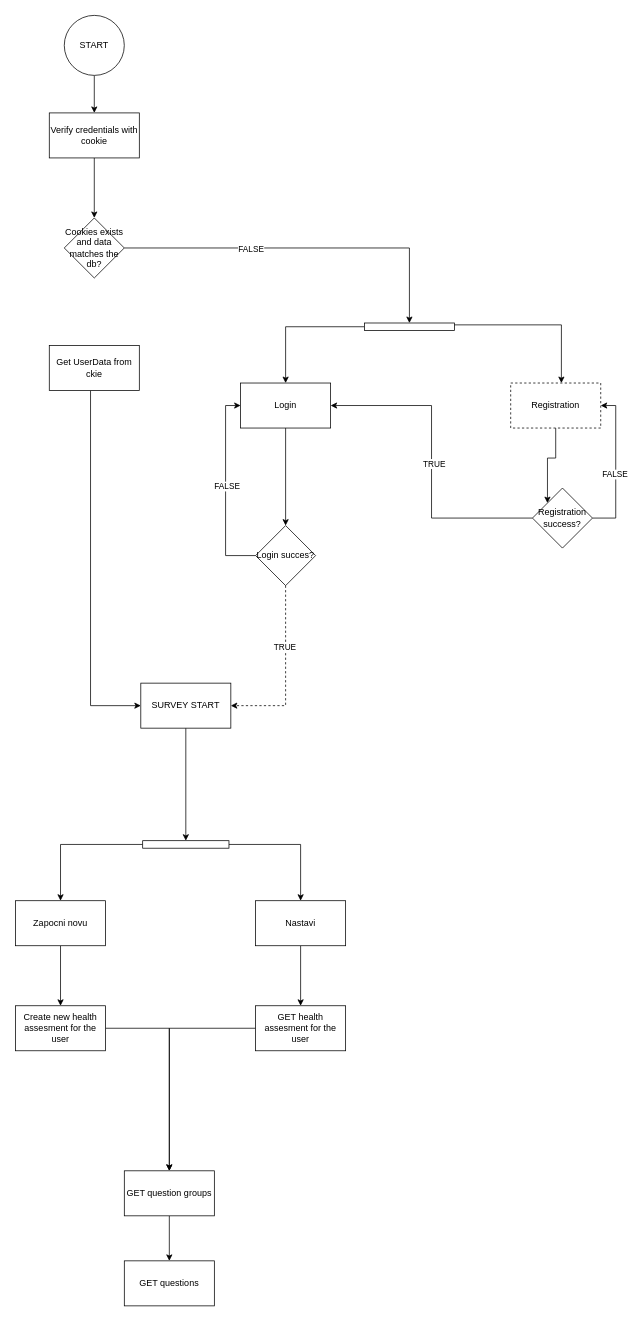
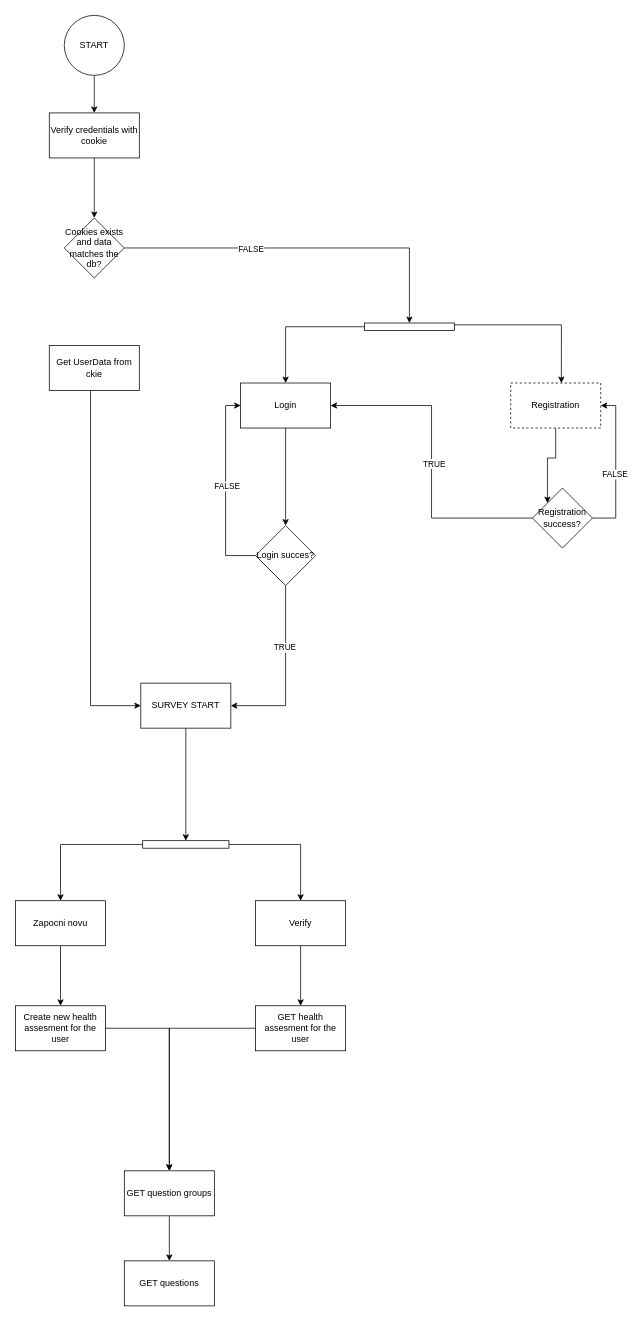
  <mxCell id="0" />
  <mxCell id="1" parent="0" />
  <mxCell id="2" style="edgeStyle=orthogonalEdgeStyle;rounded=0;orthogonalLoop=1;jettySize=auto;html=1;entryX=0.5;entryY=0;entryDx=0;entryDy=0;" edge="1" parent="1" source="3" target="18"><mxGeometry relative="1" as="geometry" /></mxCell>
  <mxCell id="3" value="START" style="ellipse;whiteSpace=wrap;html=1;aspect=fixed;" vertex="1" parent="1"><mxGeometry x="85" y="20" width="80" height="80" as="geometry" /></mxCell>
  <mxCell id="4" style="edgeStyle=orthogonalEdgeStyle;rounded=0;orthogonalLoop=1;jettySize=auto;html=1;entryX=0.5;entryY=0;entryDx=0;entryDy=0;" edge="1" parent="1" source="5" target="37"><mxGeometry relative="1" as="geometry" /></mxCell>
  <mxCell id="5" value="Login" style="rounded=0;whiteSpace=wrap;html=1;" vertex="1" parent="1"><mxGeometry x="320" y="510" width="120" height="60" as="geometry" /></mxCell>
  <mxCell id="6" style="edgeStyle=orthogonalEdgeStyle;rounded=0;orthogonalLoop=1;jettySize=auto;html=1;entryX=0;entryY=0;entryDx=0;entryDy=0;" edge="1" parent="1" source="7" target="16"><mxGeometry relative="1" as="geometry" /></mxCell>
  <mxCell id="7" value="Registration" style="rounded=0;whiteSpace=wrap;html=1;dashed=1;" vertex="1" parent="1"><mxGeometry x="680" y="510" width="120" height="60" as="geometry" /></mxCell>
  <mxCell id="8" style="edgeStyle=orthogonalEdgeStyle;rounded=0;orthogonalLoop=1;jettySize=auto;html=1;entryX=0.5;entryY=0;entryDx=0;entryDy=0;" edge="1" parent="1" source="9" target="5"><mxGeometry relative="1" as="geometry" /></mxCell>
  <mxCell id="9" value="" style="rounded=0;whiteSpace=wrap;html=1;" vertex="1" parent="1"><mxGeometry x="485" y="430" width="120" height="10" as="geometry" /></mxCell>
  <mxCell id="10" style="edgeStyle=orthogonalEdgeStyle;rounded=0;orthogonalLoop=1;jettySize=auto;html=1;exitX=1;exitY=0.25;exitDx=0;exitDy=0;entryX=0.563;entryY=0;entryDx=0;entryDy=0;entryPerimeter=0;" edge="1" parent="1" source="9" target="7"><mxGeometry relative="1" as="geometry" /></mxCell>
  <mxCell id="11" style="edgeStyle=orthogonalEdgeStyle;rounded=0;orthogonalLoop=1;jettySize=auto;html=1;entryX=1;entryY=0.5;entryDx=0;entryDy=0;" edge="1" parent="1" source="16" target="5"><mxGeometry relative="1" as="geometry" /></mxCell>
  <mxCell id="12" value="YES" style="edgeLabel;html=1;align=center;verticalAlign=middle;resizable=0;points=[];" vertex="1" connectable="0" parent="11"><mxGeometry x="-0.011" y="-2" relative="1" as="geometry"><mxPoint as="offset" /></mxGeometry></mxCell>
  <mxCell id="13" value="TRUE" style="edgeLabel;html=1;align=center;verticalAlign=middle;resizable=0;points=[];" vertex="1" connectable="0" parent="11"><mxGeometry x="-0.011" y="-3" relative="1" as="geometry"><mxPoint as="offset" /></mxGeometry></mxCell>
  <mxCell id="14" style="edgeStyle=orthogonalEdgeStyle;rounded=0;orthogonalLoop=1;jettySize=auto;html=1;entryX=1;entryY=0.5;entryDx=0;entryDy=0;" edge="1" parent="1" source="16" target="7"><mxGeometry relative="1" as="geometry"><Array as="points"><mxPoint x="820" y="690" /><mxPoint x="820" y="540" /></Array></mxGeometry></mxCell>
  <mxCell id="15" value="FALSE" style="edgeLabel;html=1;align=center;verticalAlign=middle;resizable=0;points=[];" vertex="1" connectable="0" parent="14"><mxGeometry x="-0.106" y="2" relative="1" as="geometry"><mxPoint as="offset" /></mxGeometry></mxCell>
  <mxCell id="16" value="Registration success?" style="rhombus;whiteSpace=wrap;html=1;" vertex="1" parent="1"><mxGeometry x="709" y="650" width="80" height="80" as="geometry" /></mxCell>
  <mxCell id="17" style="edgeStyle=orthogonalEdgeStyle;rounded=0;orthogonalLoop=1;jettySize=auto;html=1;entryX=0.5;entryY=0;entryDx=0;entryDy=0;" edge="1" parent="1" source="18" target="21"><mxGeometry relative="1" as="geometry" /></mxCell>
  <mxCell id="18" value="Verify credentials with cookie" style="rounded=0;whiteSpace=wrap;html=1;" vertex="1" parent="1"><mxGeometry x="65" y="150" width="120" height="60" as="geometry" /></mxCell>
  <mxCell id="19" style="edgeStyle=orthogonalEdgeStyle;rounded=0;orthogonalLoop=1;jettySize=auto;html=1;entryX=0.5;entryY=0;entryDx=0;entryDy=0;" edge="1" parent="1" source="21" target="9"><mxGeometry relative="1" as="geometry"><mxPoint x="420" y="330" as="targetPoint" /></mxGeometry></mxCell>
  <mxCell id="20" value="FALSE" style="edgeLabel;html=1;align=center;verticalAlign=middle;resizable=0;points=[];" vertex="1" connectable="0" parent="19"><mxGeometry x="-0.302" y="-1" relative="1" as="geometry"><mxPoint as="offset" /></mxGeometry></mxCell>
  <mxCell id="21" value="Cookies exists and data matches the db?" style="rhombus;whiteSpace=wrap;html=1;" vertex="1" parent="1"><mxGeometry x="85" y="290" width="80" height="80" as="geometry" /></mxCell>
  <mxCell id="22" style="edgeStyle=orthogonalEdgeStyle;rounded=0;orthogonalLoop=1;jettySize=auto;html=1;entryX=0;entryY=0.5;entryDx=0;entryDy=0;" edge="1" parent="1" source="23" target="32"><mxGeometry relative="1" as="geometry"><Array as="points"><mxPoint x="120" y="940" /></Array></mxGeometry></mxCell>
  <mxCell id="23" value="Get UserData from ckie" style="rounded=0;whiteSpace=wrap;html=1;" vertex="1" parent="1"><mxGeometry x="65" y="460" width="120" height="60" as="geometry" /></mxCell>
  <mxCell id="24" style="edgeStyle=orthogonalEdgeStyle;rounded=0;orthogonalLoop=1;jettySize=auto;html=1;entryX=0.5;entryY=0;entryDx=0;entryDy=0;" edge="1" parent="1" source="26" target="28"><mxGeometry relative="1" as="geometry" /></mxCell>
  <mxCell id="25" style="edgeStyle=orthogonalEdgeStyle;rounded=0;orthogonalLoop=1;jettySize=auto;html=1;entryX=0.5;entryY=0;entryDx=0;entryDy=0;" edge="1" parent="1" source="26" target="30"><mxGeometry relative="1" as="geometry" /></mxCell>
  <mxCell id="26" value="" style="rounded=0;whiteSpace=wrap;html=1;" vertex="1" parent="1"><mxGeometry x="189.5" y="1120" width="115" height="10" as="geometry" /></mxCell>
  <mxCell id="27" value="" style="edgeStyle=orthogonalEdgeStyle;rounded=0;orthogonalLoop=1;jettySize=auto;html=1;" edge="1" parent="1" source="28" target="44"><mxGeometry relative="1" as="geometry" /></mxCell>
  <mxCell id="28" value="Zapocni novu" style="rounded=0;whiteSpace=wrap;html=1;" vertex="1" parent="1"><mxGeometry x="20" y="1200" width="120" height="60" as="geometry" /></mxCell>
  <mxCell id="29" style="edgeStyle=orthogonalEdgeStyle;rounded=0;orthogonalLoop=1;jettySize=auto;html=1;entryX=0.5;entryY=0;entryDx=0;entryDy=0;" edge="1" parent="1" source="30" target="42"><mxGeometry relative="1" as="geometry" /></mxCell>
- <mxCell id="30" value="Nastavi" style="rounded=0;whiteSpace=wrap;html=1;" vertex="1" parent="1"><mxGeometry x="340" y="1200" width="120" height="60" as="geometry" /></mxCell>
+ <mxCell id="30" value="Verify" style="rounded=0;whiteSpace=wrap;html=1;" vertex="1" parent="1"><mxGeometry x="340" y="1200" width="120" height="60" as="geometry" /></mxCell>
  <mxCell id="31" style="edgeStyle=orthogonalEdgeStyle;rounded=0;orthogonalLoop=1;jettySize=auto;html=1;entryX=0.5;entryY=0;entryDx=0;entryDy=0;" edge="1" parent="1" source="32" target="26"><mxGeometry relative="1" as="geometry"><Array as="points"><mxPoint x="247" y="1110" /></Array></mxGeometry></mxCell>
  <mxCell id="32" value="SURVEY START" style="rounded=0;whiteSpace=wrap;html=1;" vertex="1" parent="1"><mxGeometry x="187" y="910" width="120" height="60" as="geometry" /></mxCell>
- <mxCell id="33" style="edgeStyle=orthogonalEdgeStyle;rounded=0;orthogonalLoop=1;jettySize=auto;html=1;entryX=1;entryY=0.5;entryDx=0;entryDy=0;dashed=1;" edge="1" parent="1" source="37" target="32"><mxGeometry relative="1" as="geometry"><Array as="points"><mxPoint x="380" y="940" /></Array></mxGeometry></mxCell>
+ <mxCell id="33" style="edgeStyle=orthogonalEdgeStyle;rounded=0;orthogonalLoop=1;jettySize=auto;html=1;entryX=1;entryY=0.5;entryDx=0;entryDy=0;" edge="1" parent="1" source="37" target="32"><mxGeometry relative="1" as="geometry"><Array as="points"><mxPoint x="380" y="940" /></Array></mxGeometry></mxCell>
  <mxCell id="34" value="TRUE" style="edgeLabel;html=1;align=center;verticalAlign=middle;resizable=0;points=[];" vertex="1" connectable="0" parent="33"><mxGeometry x="-0.294" y="-2" relative="1" as="geometry"><mxPoint as="offset" /></mxGeometry></mxCell>
  <mxCell id="35" style="edgeStyle=orthogonalEdgeStyle;rounded=0;orthogonalLoop=1;jettySize=auto;html=1;entryX=0;entryY=0.5;entryDx=0;entryDy=0;" edge="1" parent="1" source="37" target="5"><mxGeometry relative="1" as="geometry"><Array as="points"><mxPoint x="300" y="740" /><mxPoint x="300" y="540" /></Array></mxGeometry></mxCell>
  <mxCell id="36" value="FALSE" style="edgeLabel;html=1;align=center;verticalAlign=middle;resizable=0;points=[];" vertex="1" connectable="0" parent="35"><mxGeometry x="0.021" y="-1" relative="1" as="geometry"><mxPoint as="offset" /></mxGeometry></mxCell>
  <mxCell id="37" value="Login succes?" style="rhombus;whiteSpace=wrap;html=1;" vertex="1" parent="1"><mxGeometry x="340" y="700" width="80" height="80" as="geometry" /></mxCell>
  <mxCell id="38" style="edgeStyle=orthogonalEdgeStyle;rounded=0;orthogonalLoop=1;jettySize=auto;html=1;entryX=0.5;entryY=0;entryDx=0;entryDy=0;" edge="1" parent="1" source="39" target="40"><mxGeometry relative="1" as="geometry" /></mxCell>
  <mxCell id="39" value="GET question groups" style="rounded=0;whiteSpace=wrap;html=1;" vertex="1" parent="1"><mxGeometry x="165" y="1560" width="120" height="60" as="geometry" /></mxCell>
  <mxCell id="40" value="GET questions" style="rounded=0;whiteSpace=wrap;html=1;" vertex="1" parent="1"><mxGeometry x="165" y="1680" width="120" height="60" as="geometry" /></mxCell>
  <mxCell id="41" style="edgeStyle=orthogonalEdgeStyle;rounded=0;orthogonalLoop=1;jettySize=auto;html=1;entryX=0.5;entryY=0;entryDx=0;entryDy=0;" edge="1" parent="1" source="42" target="39"><mxGeometry relative="1" as="geometry"><Array as="points"><mxPoint x="225" y="1370" /></Array></mxGeometry></mxCell>
  <mxCell id="42" value="GET health assesment for the user" style="rounded=0;whiteSpace=wrap;html=1;" vertex="1" parent="1"><mxGeometry x="340" y="1340" width="120" height="60" as="geometry" /></mxCell>
  <mxCell id="43" style="edgeStyle=orthogonalEdgeStyle;rounded=0;orthogonalLoop=1;jettySize=auto;html=1;entryX=0.5;entryY=0;entryDx=0;entryDy=0;" edge="1" parent="1" source="44" target="39"><mxGeometry relative="1" as="geometry" /></mxCell>
  <mxCell id="44" value="Create new health assesment for the user" style="rounded=0;whiteSpace=wrap;html=1;" vertex="1" parent="1"><mxGeometry x="20" y="1340" width="120" height="60" as="geometry" /></mxCell>
